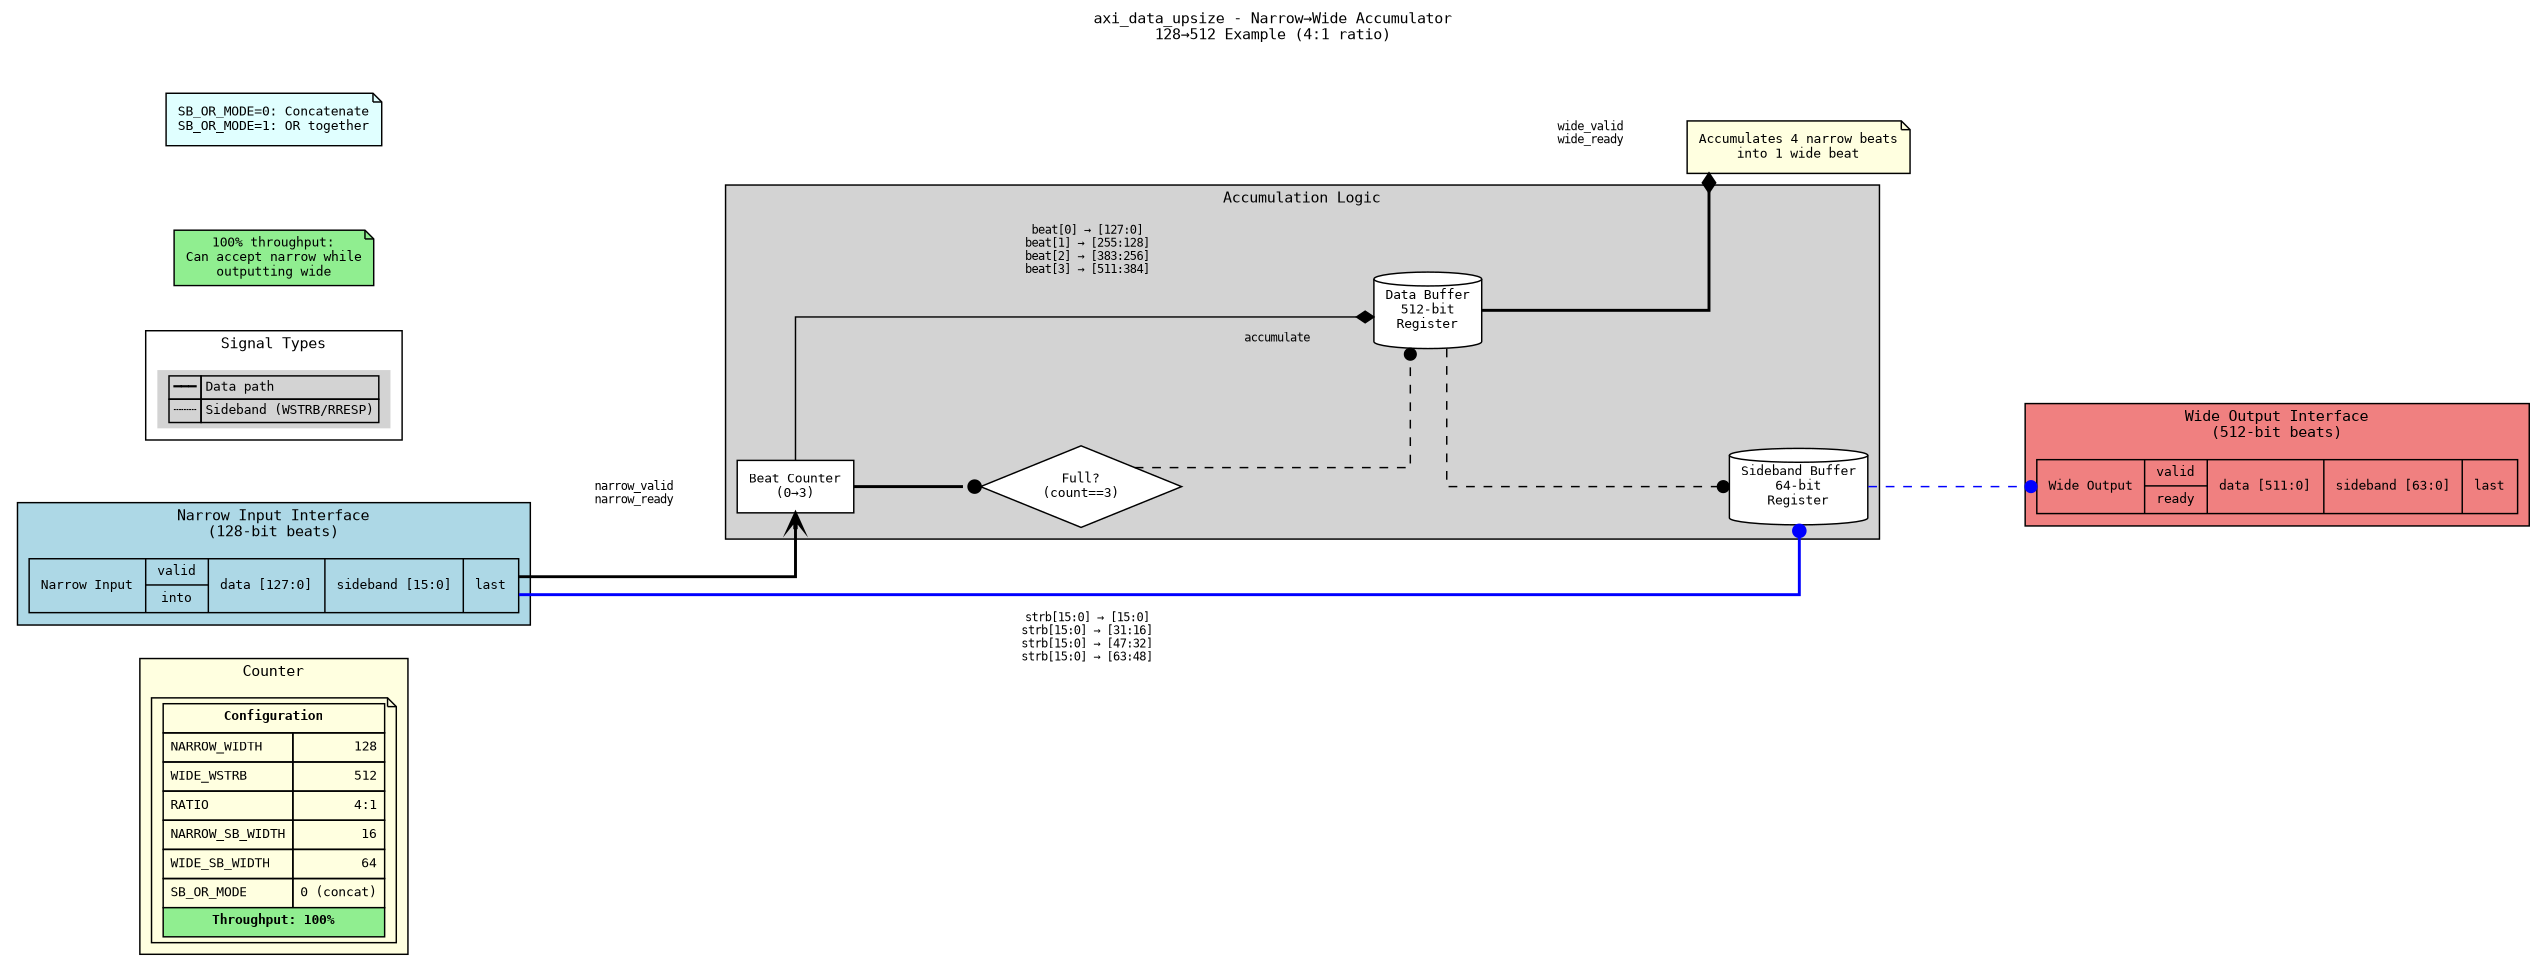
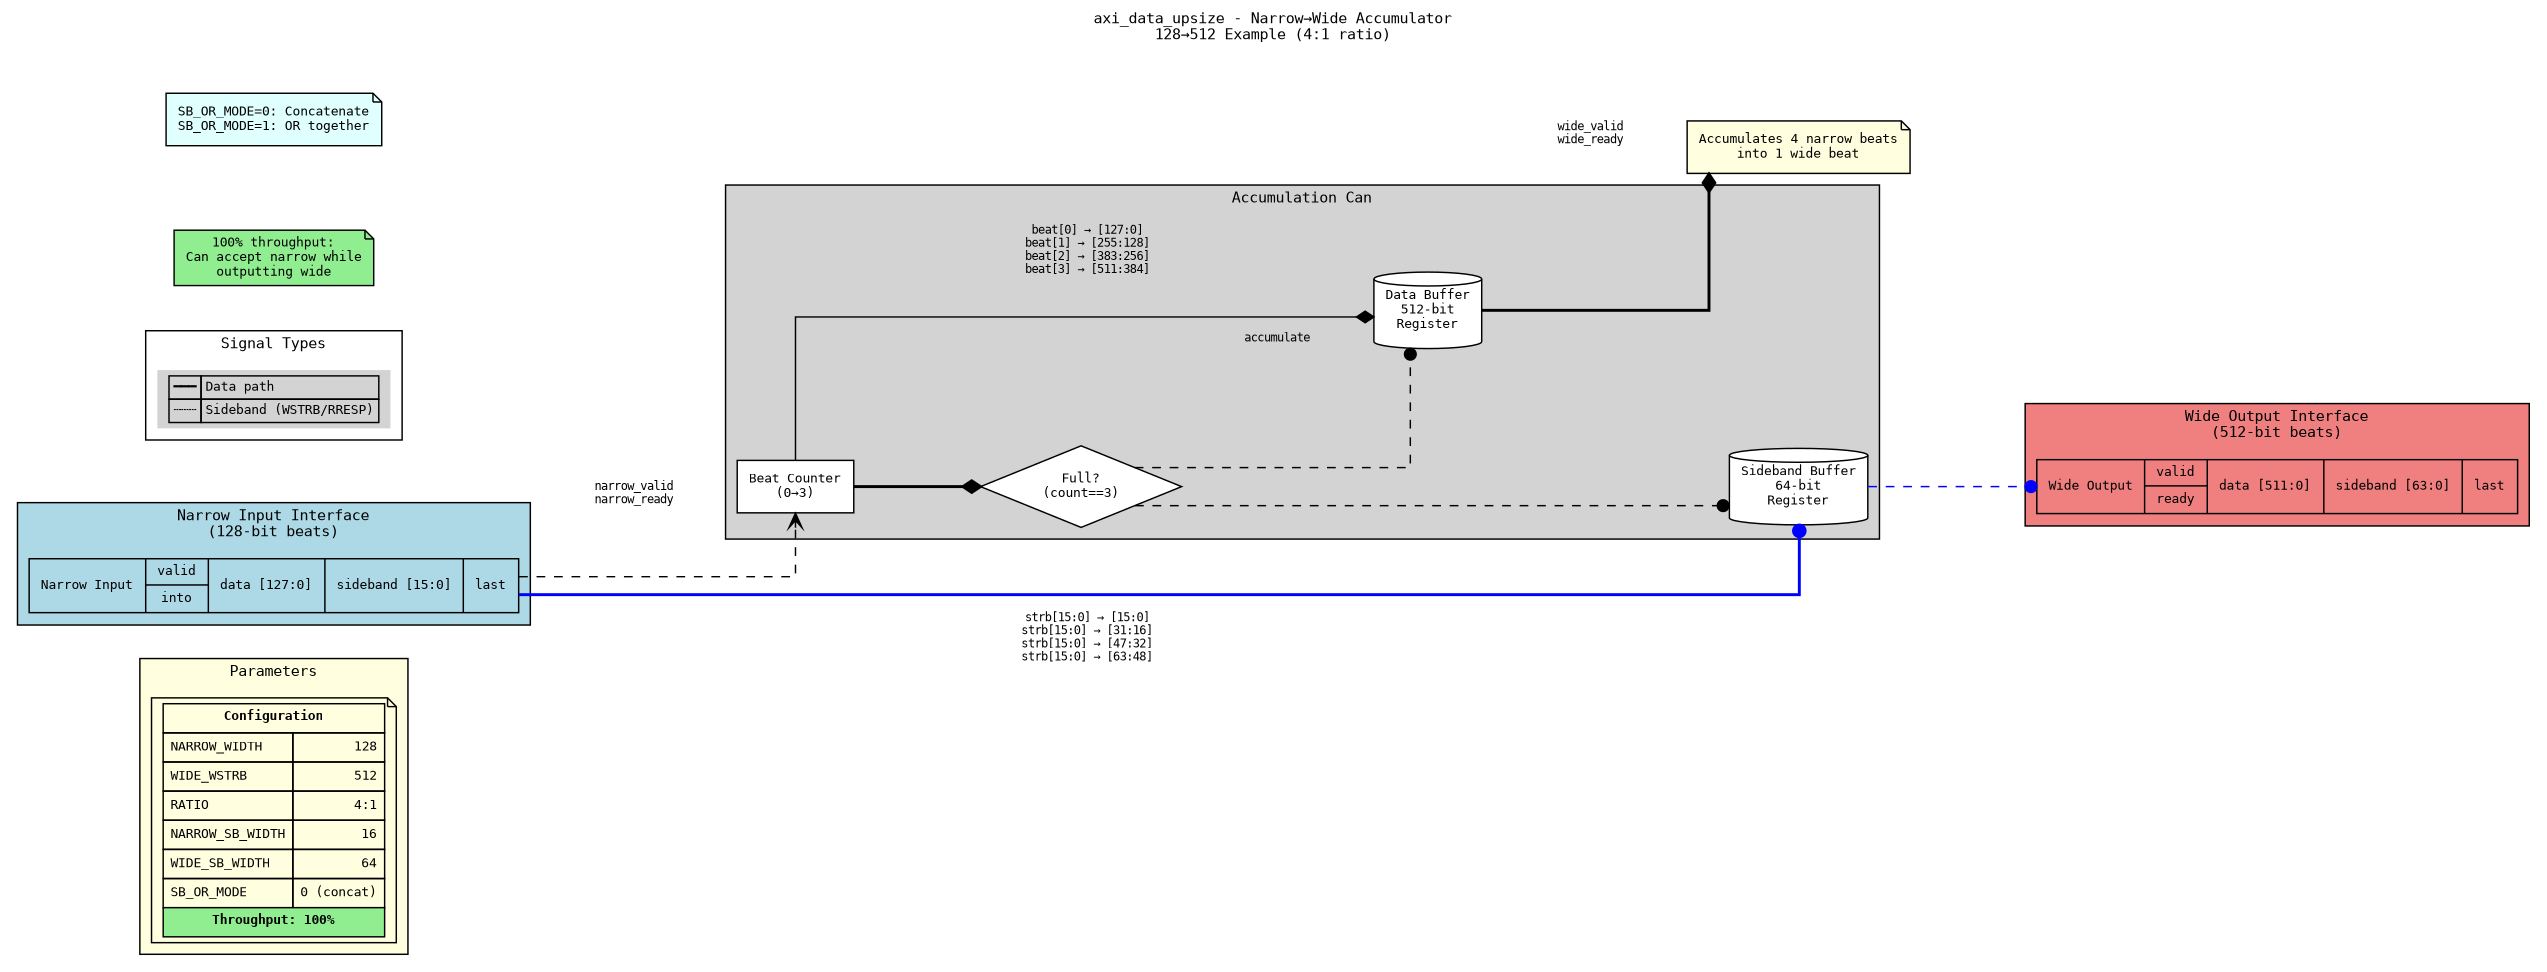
  digraph {
    fontname="DejaVu Sans Mono"
    fontsize=10
    label="axi_data_upsize - Narrow→Wide Accumulator\n128→512 Example (4:1 ratio)"
    labelloc=t
    newrank=true
    nodesep=0.8
    rankdir=LR
    ranksep=1.2
    splines=ortho
    node [fillcolor=white fontname="DejaVu Sans Mono" fontsize=9 shape=note style=filled]
    edge [arrowhead=dot fontname="DejaVu Sans Mono" fontsize=8 style=dashed]
    n1 [fillcolor=lightyellow label=< <TABLE BORDER="0" CELLBORDER="1" CELLSPACING="0" CELLPADDING="4"> <TR><TD COLSPAN="2"><B>Configuration</B></TD></TR> <TR><TD ALIGN="LEFT">NARROW_WIDTH</TD><TD ALIGN="RIGHT">128</TD></TR> <TR><TD ALIGN="LEFT">WIDE_WSTRB</TD><TD ALIGN="RIGHT">512</TD></TR> <TR><TD ALIGN="LEFT">RATIO</TD><TD ALIGN="RIGHT">4:1</TD></TR> <TR><TD ALIGN="LEFT">NARROW_SB_WIDTH</TD><TD ALIGN="RIGHT">16</TD></TR> <TR><TD ALIGN="LEFT">WIDE_SB_WIDTH</TD><TD ALIGN="RIGHT">64</TD></TR> <TR><TD ALIGN="LEFT">SB_OR_MODE</TD><TD ALIGN="RIGHT">0 (concat)</TD></TR> <TR><TD COLSPAN="2" BGCOLOR="lightgreen"><B>Throughput: 100%</B></TD></TR> </TABLE>>]
    n2 [fillcolor=lightblue label="{Narrow Input|{valid|into}|{data [127:0]}|{sideband [15:0]}|{last}}" shape=record]
    n3 [label="Beat Counter\n(0→3)" shape=box]
    n4 [label="Full?\n(count==3)" shape=diamond]
    n5 [label="Data Buffer\n512-bit\nRegister" shape=cylinder]
    n6 [label="Sideband Buffer\n64-bit\nRegister" shape=cylinder]
    n7 [fillcolor=lightcoral label="{Wide Output|{valid|ready}|{data [511:0]}|{sideband [63:0]}|{last}}" shape=record]
    n8 [label=< <TABLE BORDER="0" CELLBORDER="1" CELLSPACING="0" CELLPADDING="2"> <TR><TD>━━━</TD><TD ALIGN="LEFT">Data path</TD></TR> <TR><TD>┄┄┄</TD><TD ALIGN="LEFT">Sideband (WSTRB/RRESP)</TD></TR> </TABLE>> shape=plaintext fillcolor=""]
    n9 [fillcolor=lightyellow label="Accumulates 4 narrow beats\ninto 1 wide beat"]
    n10 [fillcolor=lightgreen label="100% throughput:\nCan accept narrow while\noutputting wide"]
    n11 [fillcolor=lightcyan label="SB_OR_MODE=0: Concatenate\nSB_OR_MODE=1: OR together"]
    subgraph cluster_1 {
      fillcolor=lightyellow
-     label=Counter
+     label=Parameters
      style=filled
      n1
    }
    subgraph cluster_2 {
      fillcolor=lightblue
      label="Narrow Input Interface\n(128-bit beats)"
      style=filled
      n2
    }
    subgraph cluster_3 {
      fillcolor=lightgray
-     label="Accumulation Logic"
+     label="Accumulation Can"
      style=filled
      n3
      n4
      n5
      n6
    }
    subgraph cluster_4 {
      fillcolor=lightcoral
      label="Wide Output Interface\n(512-bit beats)"
      style=filled
      n7
    }
    subgraph cluster_5 {
      fillcolor=white
      label="Signal Types"
      style=filled
      n8
    }
-   n2 -> n3 [arrowhead=vee label="  narrow_valid\n  narrow_ready" style=bold]
+   n2 -> n3 [arrowhead=vee label="  narrow_valid\n  narrow_ready"]
    n2 -> n6 [color=blue label="  strb[15:0] → [15:0]\n  strb[15:0] → [31:16]\n  strb[15:0] → [47:32]\n  strb[15:0] → [63:48]" style=bold]
-   n3 -> n4 [style=bold]
+   n3 -> n4 [arrowhead=diamond style=bold]
    n3 -> n5 [arrowhead=diamond label="  beat[0] → [127:0]\n  beat[1] → [255:128]\n  beat[2] → [383:256]\n  beat[3] → [511:384]" style=solid]
    n4 -> n5 [label=accumulate]
-   n5 -> n6
+   n4 -> n6
    n5 -> n9 [arrowhead=diamond label="  wide_valid\n  wide_ready" style=bold]
    n6 -> n7 [color=blue]
  }
